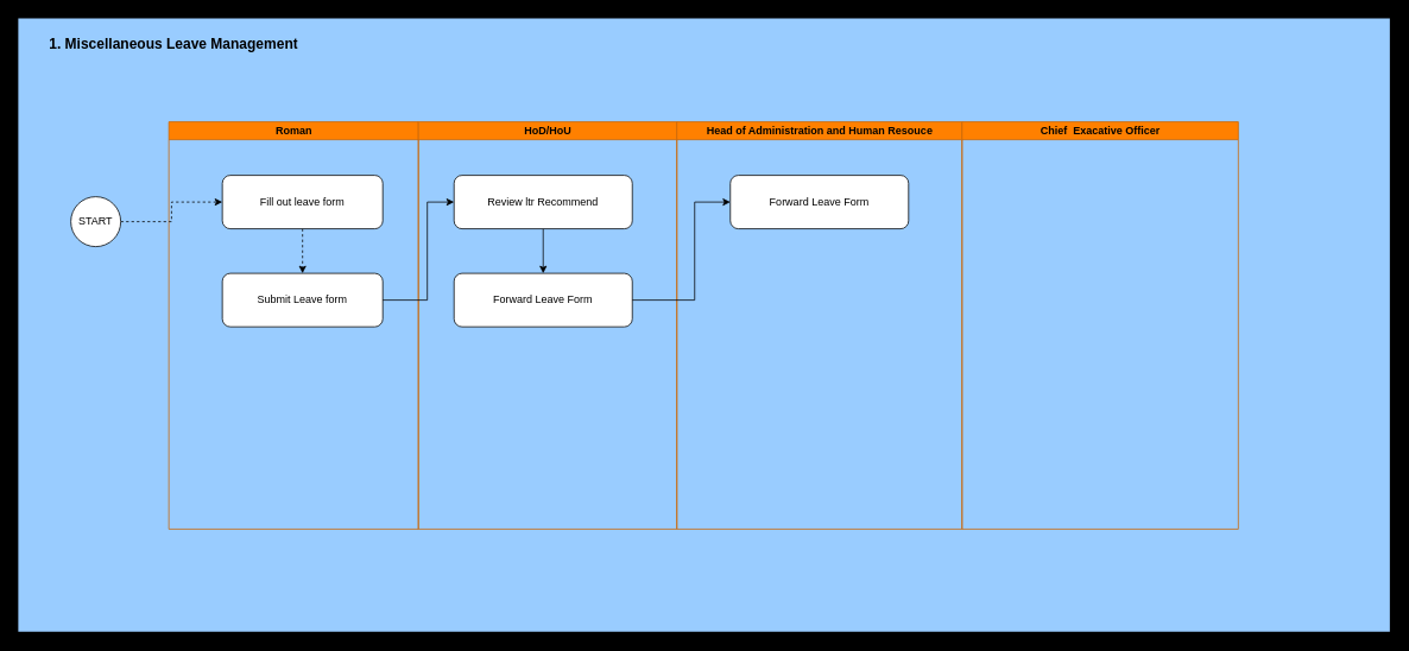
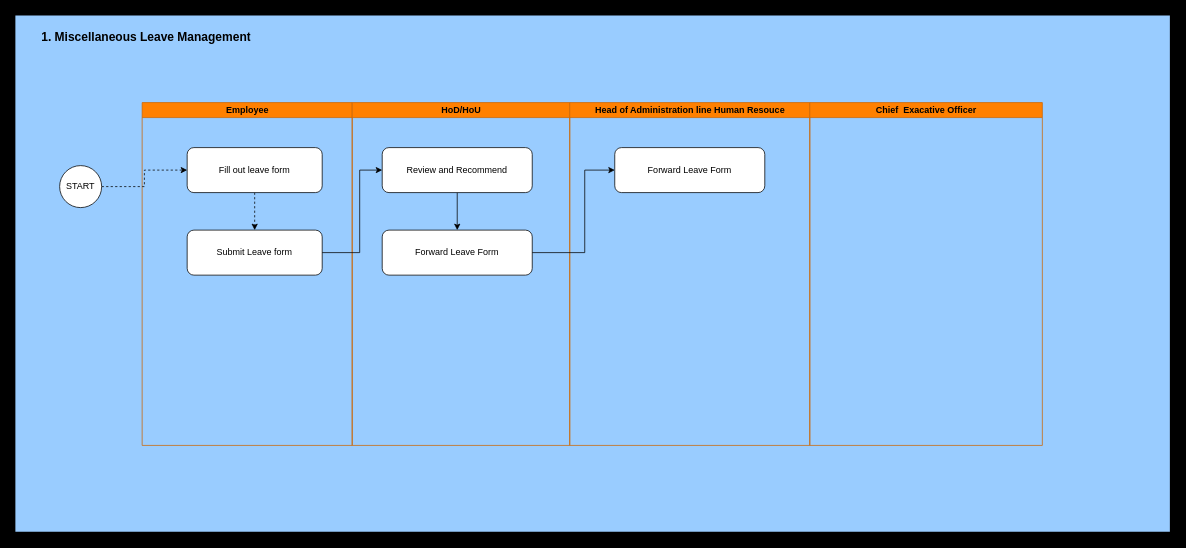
  <mxCell id="0" />
  <mxCell id="1" parent="0" />
  <mxCell id="2" value="" style="swimlane;startSize=0;fillStyle=solid;fillColor=#99CCFF;strokeColor=none;gradientColor=none;swimlaneFillColor=#99CCFF;" vertex="1" parent="1"><mxGeometry x="20" y="20" width="1539" height="688" as="geometry" /></mxCell>
  <mxCell id="3" value="&lt;h1&gt;&lt;font face=&quot;Arial, sans-serif&quot;&gt;&lt;font size=&quot;3&quot;&gt;1. &lt;/font&gt;&lt;font style=&quot;font-size: 12pt&quot; size=&quot;3&quot;&gt;Miscellaneous Leave Management&lt;/font&gt;&lt;/font&gt;&lt;/h1&gt;&lt;br&gt;&lt;br&gt;&lt;h1&gt;&lt;style type=&quot;text/css&quot;&gt;p { color: #000000; line-height: 115%; text-align: justify; orphans: 2; widows: 2; margin-bottom: 0.1in; direction: ltr; background: transparent }p.western { font-family: &quot;Tahoma&quot;, sans-serif; font-size: 11pt; so-language: en-AU }p.cjk { font-family: &quot;Times New Roman&quot;, serif; font-size: 11pt; so-language: zh-CN }p.ctl { font-family: &quot;Times New Roman&quot;, serif; font-size: 10pt; so-language: ar-SA }a:link { color: #000080; text-decoration: underline }&lt;/style&gt;&lt;/h1&gt;" style="text;html=1;strokeColor=none;fillColor=none;spacing=5;spacingTop=-20;whiteSpace=wrap;overflow=hidden;rounded=0;" vertex="1" parent="2"><mxGeometry x="30" y="6" width="290" height="41" as="geometry" /></mxCell>
  <mxCell id="4" value="" style="swimlane;childLayout=stackLayout;resizeParent=1;resizeParentMax=0;startSize=20;html=1;swimlaneLine=1;fillStyle=solid;fillColor=none;strokeColor=none;" vertex="1" parent="2"><mxGeometry x="169" y="96" width="1200" height="477" as="geometry" /></mxCell>
- <mxCell id="5" value="Roman" style="swimlane;startSize=20;html=1;fillColor=#FF8000;strokeColor=#CC6600;" vertex="1" parent="4"><mxGeometry y="20" width="280" height="457" as="geometry" /></mxCell>
+ <mxCell id="5" value="Employee" style="swimlane;startSize=20;html=1;fillColor=#FF8000;strokeColor=#CC6600;" vertex="1" parent="4"><mxGeometry y="20" width="280" height="457" as="geometry" /></mxCell>
  <mxCell id="6" style="edgeStyle=orthogonalEdgeStyle;orthogonalLoop=1;jettySize=auto;html=1;rounded=0;dashed=1;" edge="1" parent="5" source="7" target="8"><mxGeometry relative="1" as="geometry" /></mxCell>
  <mxCell id="7" value="Fill out leave form" style="whiteSpace=wrap;html=1;rounded=1;" vertex="1" parent="5"><mxGeometry x="60" y="60" width="180" height="60" as="geometry" /></mxCell>
  <mxCell id="8" value="Submit Leave form" style="rounded=1;whiteSpace=wrap;html=1;" vertex="1" parent="5"><mxGeometry x="60" y="170" width="180" height="60" as="geometry" /></mxCell>
  <mxCell id="9" value="HoD/HoU" style="swimlane;startSize=20;html=1;fillColor=#FF8000;strokeColor=#CC6600;" vertex="1" parent="4"><mxGeometry x="280" y="20" width="290" height="457" as="geometry" /></mxCell>
  <mxCell id="10" style="edgeStyle=orthogonalEdgeStyle;orthogonalLoop=1;jettySize=auto;html=1;entryX=0.5;entryY=0;entryDx=0;entryDy=0;rounded=0;" edge="1" parent="9" source="11" target="12"><mxGeometry relative="1" as="geometry" /></mxCell>
- <mxCell id="11" value="Review ltr Recommend" style="rounded=1;whiteSpace=wrap;html=1;" vertex="1" parent="9"><mxGeometry x="40" y="60" width="200" height="60" as="geometry" /></mxCell>
+ <mxCell id="11" value="Review and Recommend" style="rounded=1;whiteSpace=wrap;html=1;" vertex="1" parent="9"><mxGeometry x="40" y="60" width="200" height="60" as="geometry" /></mxCell>
  <mxCell id="12" value="Forward Leave Form" style="rounded=1;whiteSpace=wrap;html=1;" vertex="1" parent="9"><mxGeometry x="40" y="170" width="200" height="60" as="geometry" /></mxCell>
- <mxCell id="13" value="Head of Administration and Human Resouce" style="swimlane;startSize=20;html=1;fillColor=#FF8000;strokeColor=#CC6600;" vertex="1" parent="4"><mxGeometry x="570" y="20" width="320" height="457" as="geometry" /></mxCell>
+ <mxCell id="13" value="Head of Administration line Human Resouce" style="swimlane;startSize=20;html=1;fillColor=#FF8000;strokeColor=#CC6600;" vertex="1" parent="4"><mxGeometry x="570" y="20" width="320" height="457" as="geometry" /></mxCell>
  <mxCell id="14" value="Forward Leave Form" style="rounded=1;whiteSpace=wrap;html=1;" vertex="1" parent="13"><mxGeometry x="60" y="60" width="200" height="60" as="geometry" /></mxCell>
  <mxCell id="15" value="Chief&amp;nbsp; Exacative Officer" style="swimlane;startSize=20;html=1;fillColor=#FF8000;strokeColor=#CC6600;" vertex="1" parent="4"><mxGeometry x="890" y="20" width="310" height="457" as="geometry" /></mxCell>
  <mxCell id="16" style="edgeStyle=orthogonalEdgeStyle;orthogonalLoop=1;jettySize=auto;html=1;entryX=0;entryY=0.5;entryDx=0;entryDy=0;rounded=0;" edge="1" parent="4" source="8" target="11"><mxGeometry relative="1" as="geometry"><Array as="points"><mxPoint x="290" y="220" /><mxPoint x="290" y="110" /></Array></mxGeometry></mxCell>
  <mxCell id="17" style="edgeStyle=orthogonalEdgeStyle;orthogonalLoop=1;jettySize=auto;html=1;entryX=0;entryY=0.5;entryDx=0;entryDy=0;rounded=0;" edge="1" parent="4" source="12" target="14"><mxGeometry relative="1" as="geometry"><Array as="points"><mxPoint x="590" y="220" /><mxPoint x="590" y="110" /></Array></mxGeometry></mxCell>
  <mxCell id="18" value="" style="edgeStyle=orthogonalEdgeStyle;orthogonalLoop=1;jettySize=auto;html=1;rounded=0;dashed=1;" edge="1" parent="2" source="19" target="7"><mxGeometry relative="1" as="geometry" /></mxCell>
  <mxCell id="19" value="START" style="ellipse;whiteSpace=wrap;html=1;aspect=fixed;" vertex="1" parent="2"><mxGeometry x="59" y="200" width="56" height="56" as="geometry" /></mxCell>
